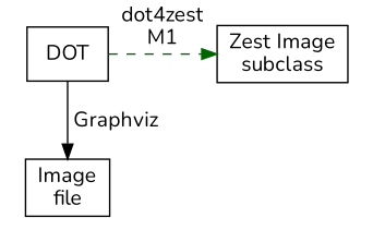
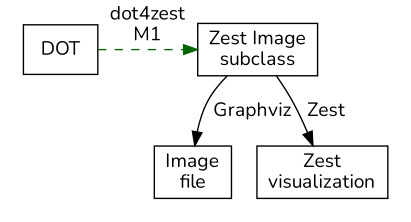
  digraph {
    fontname=Nunito
    node [fontname=Nunito shape=box]
    edge [fontname=Nunito]
    n1 [label=DOT]
    n2 [label="Zest Image\nsubclass"]
    n3 [label="Image\nfile"]
+   n4 [label="Zest\nvisualization"]
    n1 -> n2 [color=darkgreen constraint=false label="dot4zest\nM1" style=dashed]
-   n1 -> n3 [label=" Graphviz"]
+   n2 -> n3 [label=" Graphviz"]
+   n2 -> n4 [label=" Zest"]
  }
